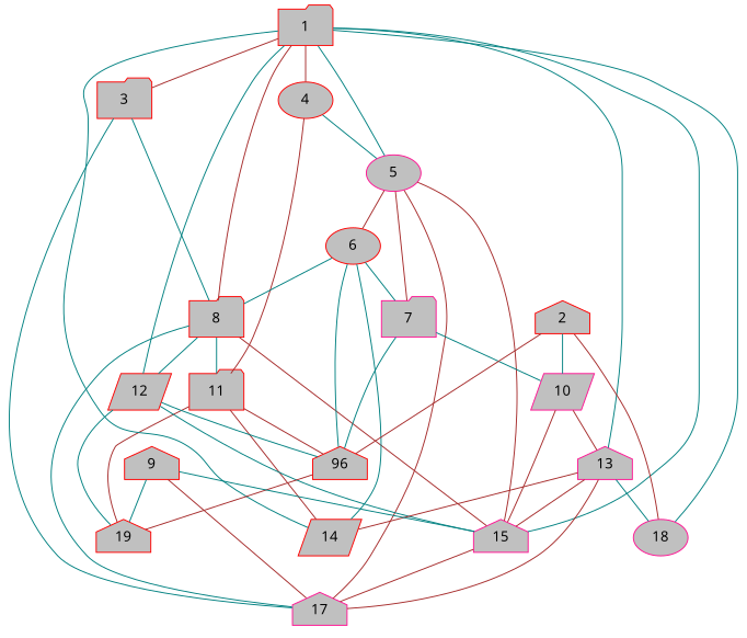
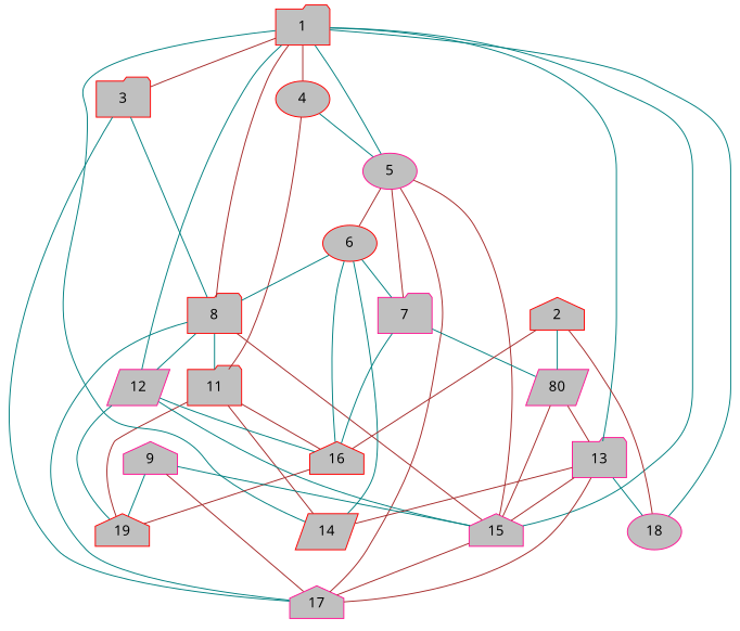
  digraph {
    fontname="Noto Sans"
    node [color=red fillcolor=gray fontname="Noto Sans" shape=house style=filled]
    edge [color=teal dir=none fontname="Noto Sans"]
    3 [shape=folder]
    8 [shape=folder]
    17 [color=deeppink]
    4 [shape=ellipse]
    5 [color=deeppink shape=ellipse]
    11 [shape=folder]
    14 [shape=parallelogram]
    1 [shape=folder]
-   12 [shape=parallelogram]
-   13 [color=deeppink]
+   12 [color=deeppink shape=parallelogram]
+   13 [color=deeppink shape=folder]
    15 [color=deeppink]
    18 [color=deeppink shape=ellipse]
    6 [shape=ellipse]
    7 [color=deeppink shape=folder]
-   16 [label=96]
+   16
    19
    2
-   10 [color=deeppink shape=parallelogram]
-   9
+   10 [color=deeppink shape=parallelogram label=80]
+   9 [color=deeppink]
    3 -> 8
    3 -> 17
    8 -> 17
    8 -> 11
    8 -> 12
    8 -> 15 [color=brown]
    4 -> 5
    4 -> 11 [color=brown]
    5 -> 17 [color=brown]
    5 -> 15 [color=brown]
    5 -> 6 [color=brown]
    5 -> 7 [color=brown]
    11 -> 14 [color=brown]
    11 -> 16 [color=brown]
    11 -> 19 [color=brown]
    1 -> 3 [color=brown]
    1 -> 8 [color=brown]
    1 -> 4 [color=brown]
    1 -> 5
    1 -> 14
    1 -> 12
    1 -> 13
    1 -> 15
    1 -> 18
    12 -> 15
    12 -> 16
    12 -> 19
    13 -> 17 [color=brown]
    13 -> 14 [color=brown]
    13 -> 15 [color=brown]
    13 -> 18
    15 -> 17 [color=brown]
    6 -> 8
    6 -> 14
    6 -> 7
    6 -> 16
    7 -> 16
    7 -> 10
    16 -> 19 [color=brown]
    2 -> 18 [color=brown]
    2 -> 16 [color=brown]
    2 -> 10
    10 -> 13 [color=brown]
    10 -> 15 [color=brown]
    9 -> 17 [color=brown]
    9 -> 15
    9 -> 19
  }
